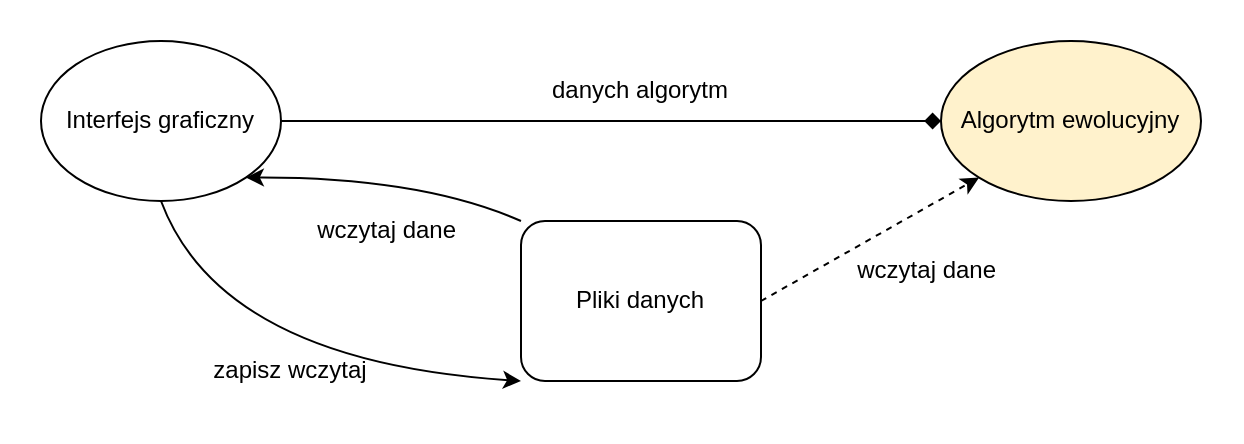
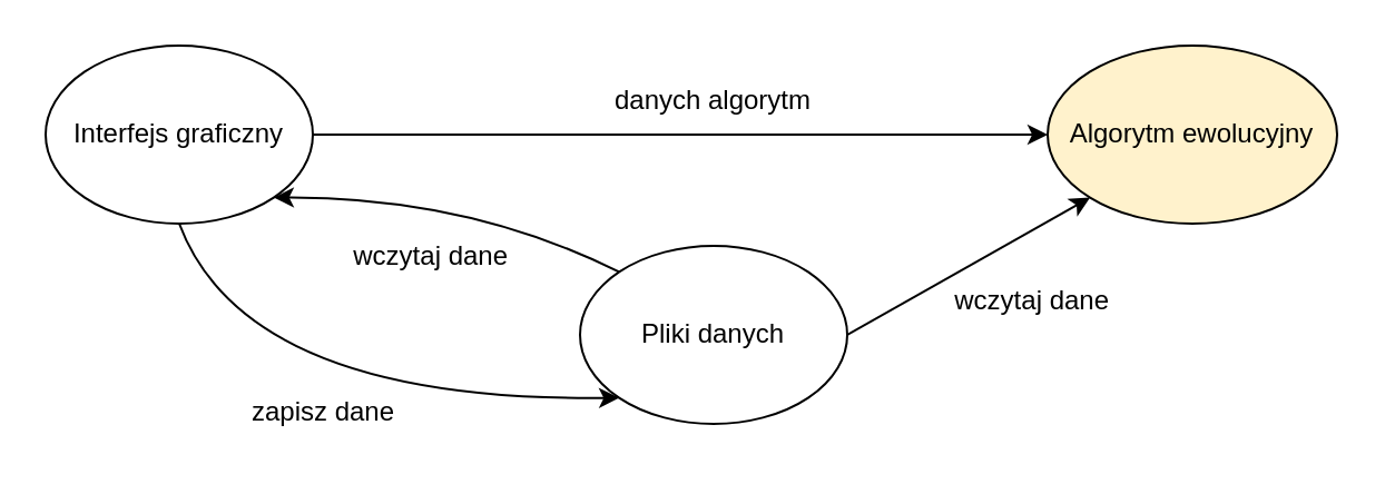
  <mxCell id="0" />
  <mxCell id="1" parent="0" />
  <mxCell id="2" value="Interfejs graficzny" style="ellipse;whiteSpace=wrap;html=1;" parent="1" vertex="1"><mxGeometry x="20" y="20" width="120" height="80" as="geometry" /></mxCell>
  <mxCell id="3" value="Algorytm ewolucyjny" style="ellipse;whiteSpace=wrap;html=1;fillColor=#fff2cc;" parent="1" vertex="1"><mxGeometry x="470" y="20" width="130" height="80" as="geometry" /></mxCell>
- <mxCell id="4" value="Pliki danych" style="whiteSpace=wrap;html=1;rounded=1;" parent="1" vertex="1"><mxGeometry x="260" y="110" width="120" height="80" as="geometry" /></mxCell>
- <mxCell id="5" value="" style="endArrow=diamond;html=1;rounded=0;exitX=1;exitY=0.5;exitDx=0;exitDy=0;entryX=0;entryY=0.5;entryDx=0;entryDy=0;" parent="1" source="2" target="3" edge="1"><mxGeometry width="50" height="50" relative="1" as="geometry"><mxPoint x="190" y="70" as="sourcePoint" /><mxPoint x="240" y="20" as="targetPoint" /></mxGeometry></mxCell>
+ <mxCell id="4" value="Pliki danych" style="ellipse;whiteSpace=wrap;html=1;" parent="1" vertex="1"><mxGeometry x="260" y="110" width="120" height="80" as="geometry" /></mxCell>
+ <mxCell id="5" value="" style="endArrow=classic;html=1;rounded=0;exitX=1;exitY=0.5;exitDx=0;exitDy=0;entryX=0;entryY=0.5;entryDx=0;entryDy=0;" parent="1" source="2" target="3" edge="1"><mxGeometry width="50" height="50" relative="1" as="geometry"><mxPoint x="190" y="70" as="sourcePoint" /><mxPoint x="240" y="20" as="targetPoint" /></mxGeometry></mxCell>
  <mxCell id="6" value="danych algorytm" style="text;html=1;strokeColor=none;fillColor=none;align=center;verticalAlign=middle;whiteSpace=wrap;rounded=0;" parent="1" vertex="1"><mxGeometry x="265" y="30" width="110" height="30" as="geometry" /></mxCell>
  <mxCell id="7" value="" style="curved=1;endArrow=classic;html=1;rounded=0;exitX=0.5;exitY=1;exitDx=0;exitDy=0;entryX=0;entryY=1;entryDx=0;entryDy=0;" parent="1" source="2" target="4" edge="1"><mxGeometry width="50" height="50" relative="1" as="geometry"><mxPoint x="10" y="190" as="sourcePoint" /><mxPoint x="130" y="150" as="targetPoint" /><Array as="points"><mxPoint x="110" y="180" /></Array></mxGeometry></mxCell>
  <mxCell id="8" value="wczytaj dane&amp;nbsp;" style="text;html=1;strokeColor=none;fillColor=none;align=center;verticalAlign=middle;whiteSpace=wrap;rounded=0;" parent="1" vertex="1"><mxGeometry x="140" y="100" width="110" height="30" as="geometry" /></mxCell>
- <mxCell id="9" value="zapisz wczytaj" style="text;html=1;strokeColor=none;fillColor=none;align=center;verticalAlign=middle;whiteSpace=wrap;rounded=0;" parent="1" vertex="1"><mxGeometry x="90" y="170" width="110" height="30" as="geometry" /></mxCell>
+ <mxCell id="9" value="zapisz dane" style="text;html=1;strokeColor=none;fillColor=none;align=center;verticalAlign=middle;whiteSpace=wrap;rounded=0;" parent="1" vertex="1"><mxGeometry x="90" y="170" width="110" height="30" as="geometry" /></mxCell>
  <mxCell id="10" value="wczytaj dane&amp;nbsp;" style="text;html=1;strokeColor=none;fillColor=none;align=center;verticalAlign=middle;whiteSpace=wrap;rounded=0;" parent="1" vertex="1"><mxGeometry x="410" y="120" width="110" height="30" as="geometry" /></mxCell>
- <mxCell id="11" value="" style="endArrow=classic;html=1;rounded=0;entryX=0;entryY=1;entryDx=0;entryDy=0;exitX=1;exitY=0.5;exitDx=0;exitDy=0;dashed=1;" parent="1" source="4" target="3" edge="1"><mxGeometry width="50" height="50" relative="1" as="geometry"><mxPoint x="330" y="210" as="sourcePoint" /><mxPoint x="380" y="160" as="targetPoint" /></mxGeometry></mxCell>
+ <mxCell id="11" value="" style="endArrow=classic;html=1;rounded=0;entryX=0;entryY=1;entryDx=0;entryDy=0;exitX=1;exitY=0.5;exitDx=0;exitDy=0;" parent="1" source="4" target="3" edge="1"><mxGeometry width="50" height="50" relative="1" as="geometry"><mxPoint x="330" y="210" as="sourcePoint" /><mxPoint x="380" y="160" as="targetPoint" /></mxGeometry></mxCell>
  <mxCell id="12" value="" style="curved=1;endArrow=classic;html=1;rounded=0;exitX=0;exitY=0;exitDx=0;exitDy=0;entryX=1;entryY=1;entryDx=0;entryDy=0;" parent="1" source="4" target="2" edge="1"><mxGeometry width="50" height="50" relative="1" as="geometry"><mxPoint x="90" y="110" as="sourcePoint" /><mxPoint x="287.574" y="188.284" as="targetPoint" /><Array as="points"><mxPoint x="210" y="88" /></Array></mxGeometry></mxCell>
